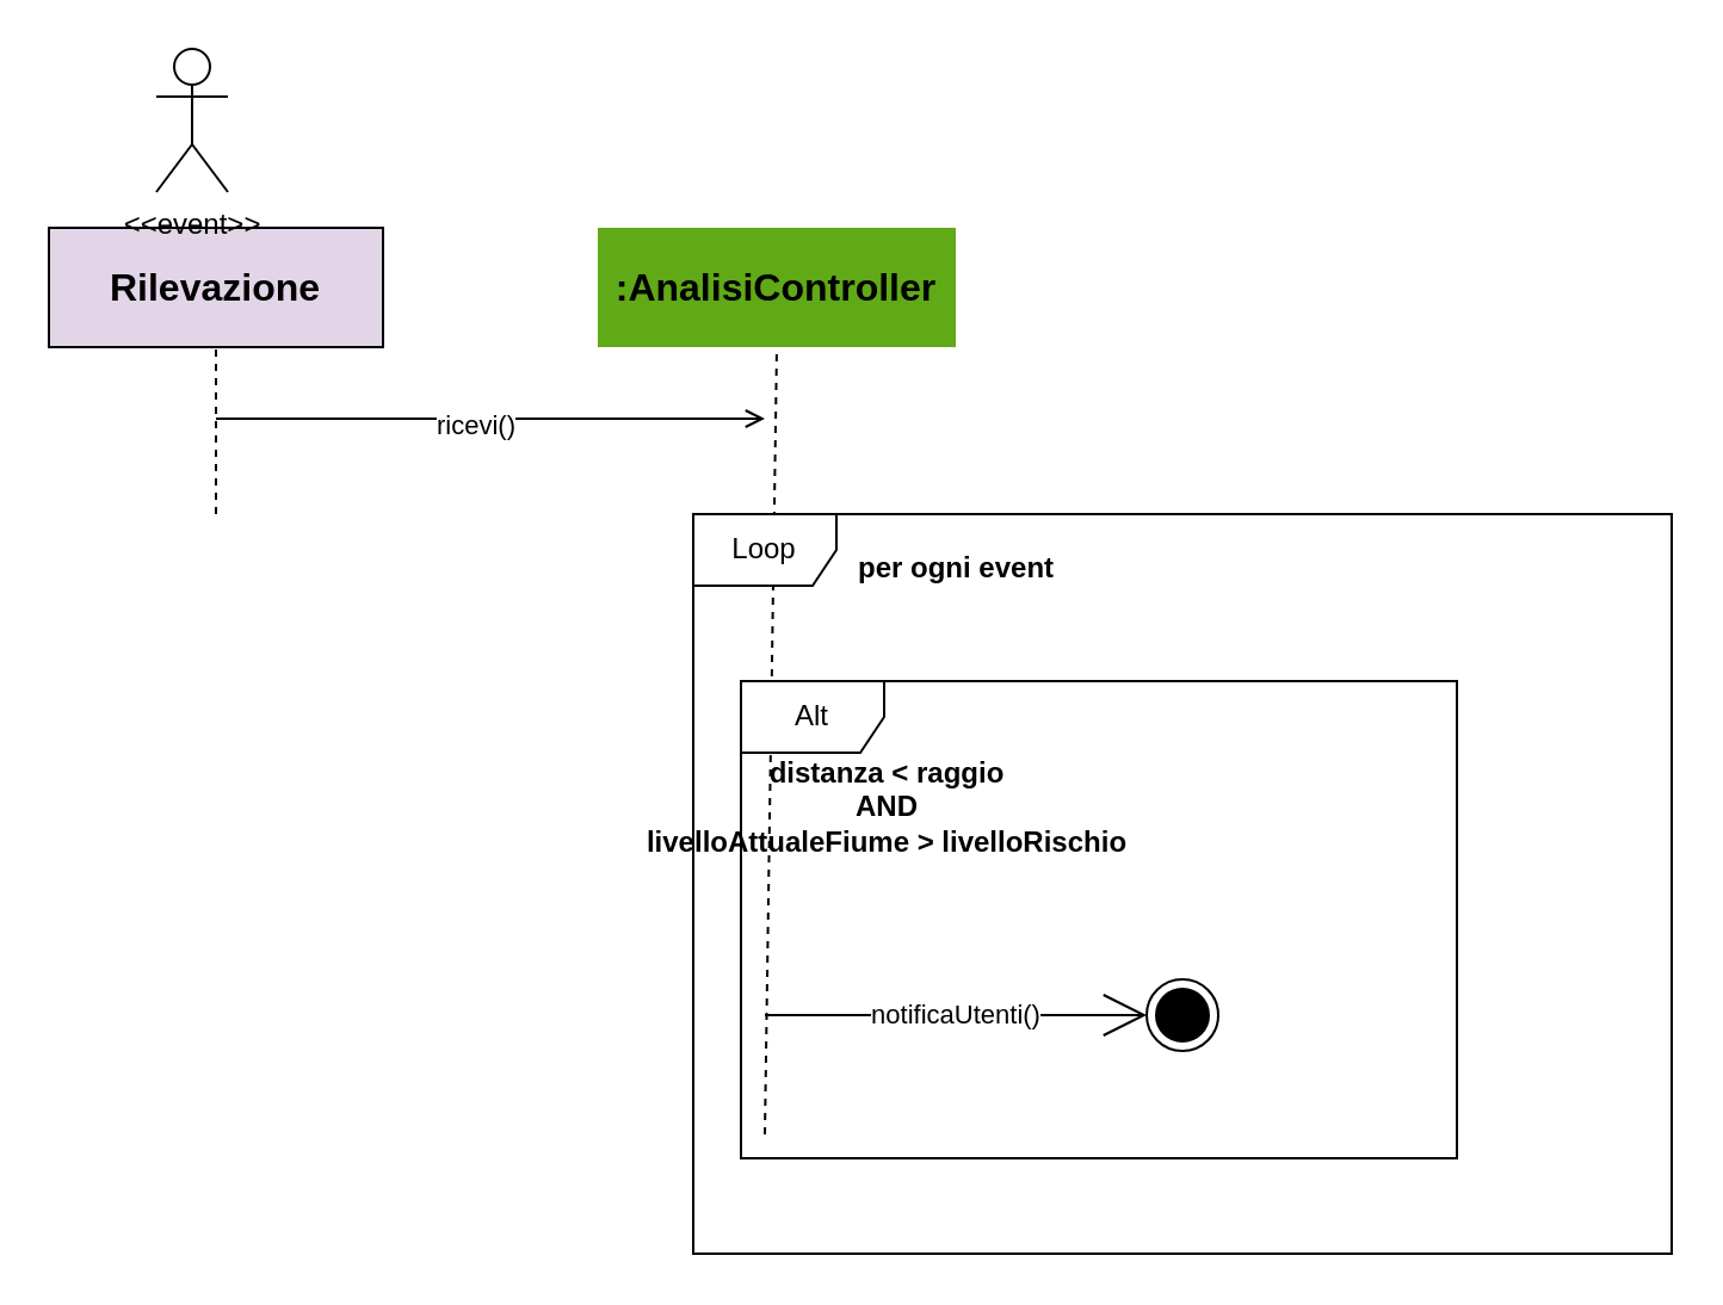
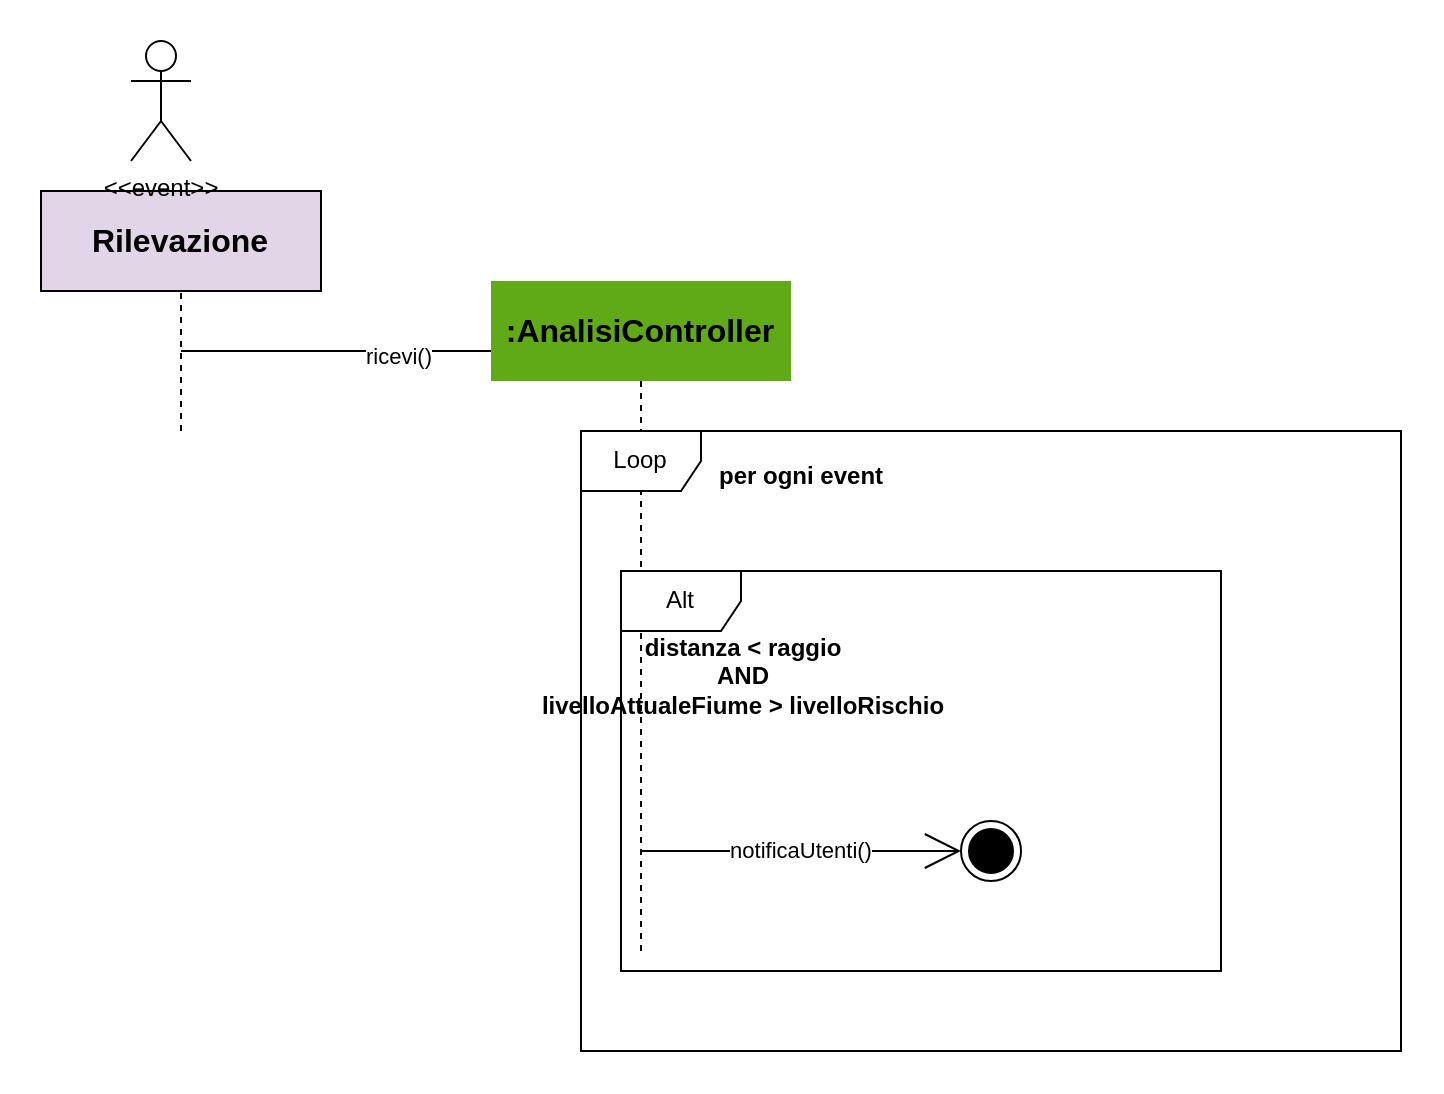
  <mxCell id="0" />
  <mxCell id="1" parent="0" />
  <mxCell id="2" value="ricevi()" style="endArrow=open;endFill=0;html=1;edgeStyle=orthogonalEdgeStyle;align=left;verticalAlign=top;rounded=0;" parent="1" edge="1"><mxGeometry x="-0.208" y="10" relative="1" as="geometry"><mxPoint x="90" y="175" as="sourcePoint" /><mxPoint x="320" y="175" as="targetPoint" /><Array as="points"><mxPoint x="199" y="175" /><mxPoint x="199" y="175" /></Array><mxPoint as="offset" /></mxGeometry></mxCell>
  <mxCell id="3" value="&lt;span style=&quot;font-size: 16px; font-weight: 700;&quot;&gt;Rilevazione&lt;/span&gt;" style="html=1;whiteSpace=wrap;fontColor=default;fillColor=#e1d5e7;" parent="1" vertex="1"><mxGeometry x="20" y="95" width="140" height="50" as="geometry" /></mxCell>
  <mxCell id="4" value="" style="endArrow=none;dashed=1;html=1;rounded=0;entryX=0.5;entryY=1;entryDx=0;entryDy=0;" parent="1" target="3" edge="1"><mxGeometry width="50" height="50" relative="1" as="geometry"><mxPoint x="90" y="215" as="sourcePoint" /><mxPoint x="110" y="185" as="targetPoint" /></mxGeometry></mxCell>
- <mxCell id="5" value="&lt;span style=&quot;font-size: 16px; font-weight: 700;&quot;&gt;:AnalisiController&lt;/span&gt;" style="html=1;whiteSpace=wrap;fontColor=#000000;fillColor=light-dark(#60A917,#00CC00);strokeColor=none;" parent="1" vertex="1"><mxGeometry x="250" y="95" width="150" height="50" as="geometry" /></mxCell>
+ <mxCell id="5" value="&lt;span style=&quot;font-size: 16px; font-weight: 700;&quot;&gt;:AnalisiController&lt;/span&gt;" style="html=1;whiteSpace=wrap;fontColor=#000000;fillColor=light-dark(#60A917,#00CC00);strokeColor=none;" parent="1" vertex="1"><mxGeometry x="245" y="140" width="150" height="50" as="geometry" /></mxCell>
  <mxCell id="6" value="" style="endArrow=none;dashed=1;html=1;rounded=0;entryX=0.5;entryY=1;entryDx=0;entryDy=0;" parent="1" target="5" edge="1"><mxGeometry width="50" height="50" relative="1" as="geometry"><mxPoint x="320" y="475" as="sourcePoint" /><mxPoint x="340" y="185" as="targetPoint" /></mxGeometry></mxCell>
  <mxCell id="7" value="&amp;lt;&amp;lt;event&amp;gt;&amp;gt;" style="shape=umlActor;verticalLabelPosition=bottom;verticalAlign=top;html=1;" parent="1" vertex="1"><mxGeometry x="65" y="20" width="30" height="60" as="geometry" /></mxCell>
  <mxCell id="8" value="Loop" style="shape=umlFrame;whiteSpace=wrap;html=1;pointerEvents=0;" parent="1" vertex="1"><mxGeometry x="290" y="215" width="410" height="310" as="geometry" /></mxCell>
  <mxCell id="9" value="Alt" style="shape=umlFrame;whiteSpace=wrap;html=1;pointerEvents=0;" parent="1" vertex="1"><mxGeometry x="310" y="285" width="300" height="200" as="geometry" /></mxCell>
  <mxCell id="10" value="per ogni event" style="text;align=center;fontStyle=1;verticalAlign=middle;spacingLeft=3;spacingRight=3;strokeColor=none;rotatable=0;points=[[0,0.5],[1,0.5]];portConstraint=eastwest;html=1;" parent="1" vertex="1"><mxGeometry x="360" y="225" width="80" height="26" as="geometry" /></mxCell>
  <mxCell id="11" value="distanza &amp;lt; raggio&lt;br&gt;AND&lt;br&gt;livelloAttualeFiume &amp;gt; livelloRischio" style="text;align=center;fontStyle=1;verticalAlign=middle;spacingLeft=3;spacingRight=3;strokeColor=none;rotatable=0;points=[[0,0.5],[1,0.5]];portConstraint=eastwest;html=1;" parent="1" vertex="1"><mxGeometry x="331" y="325" width="80" height="26" as="geometry" /></mxCell>
  <mxCell id="12" value="notificaUtenti()" style="endArrow=open;endSize=16;endFill=0;html=1;rounded=0;" parent="1" edge="1"><mxGeometry width="160" relative="1" as="geometry"><mxPoint x="320" y="425" as="sourcePoint" /><mxPoint x="480" y="425" as="targetPoint" /><mxPoint as="offset" /></mxGeometry></mxCell>
  <mxCell id="13" value="" style="ellipse;html=1;shape=endState;fillColor=#000000;strokeColor=light-dark(#000000,#9D9D9D);" parent="1" vertex="1"><mxGeometry x="480" y="410" width="30" height="30" as="geometry" /></mxCell>
